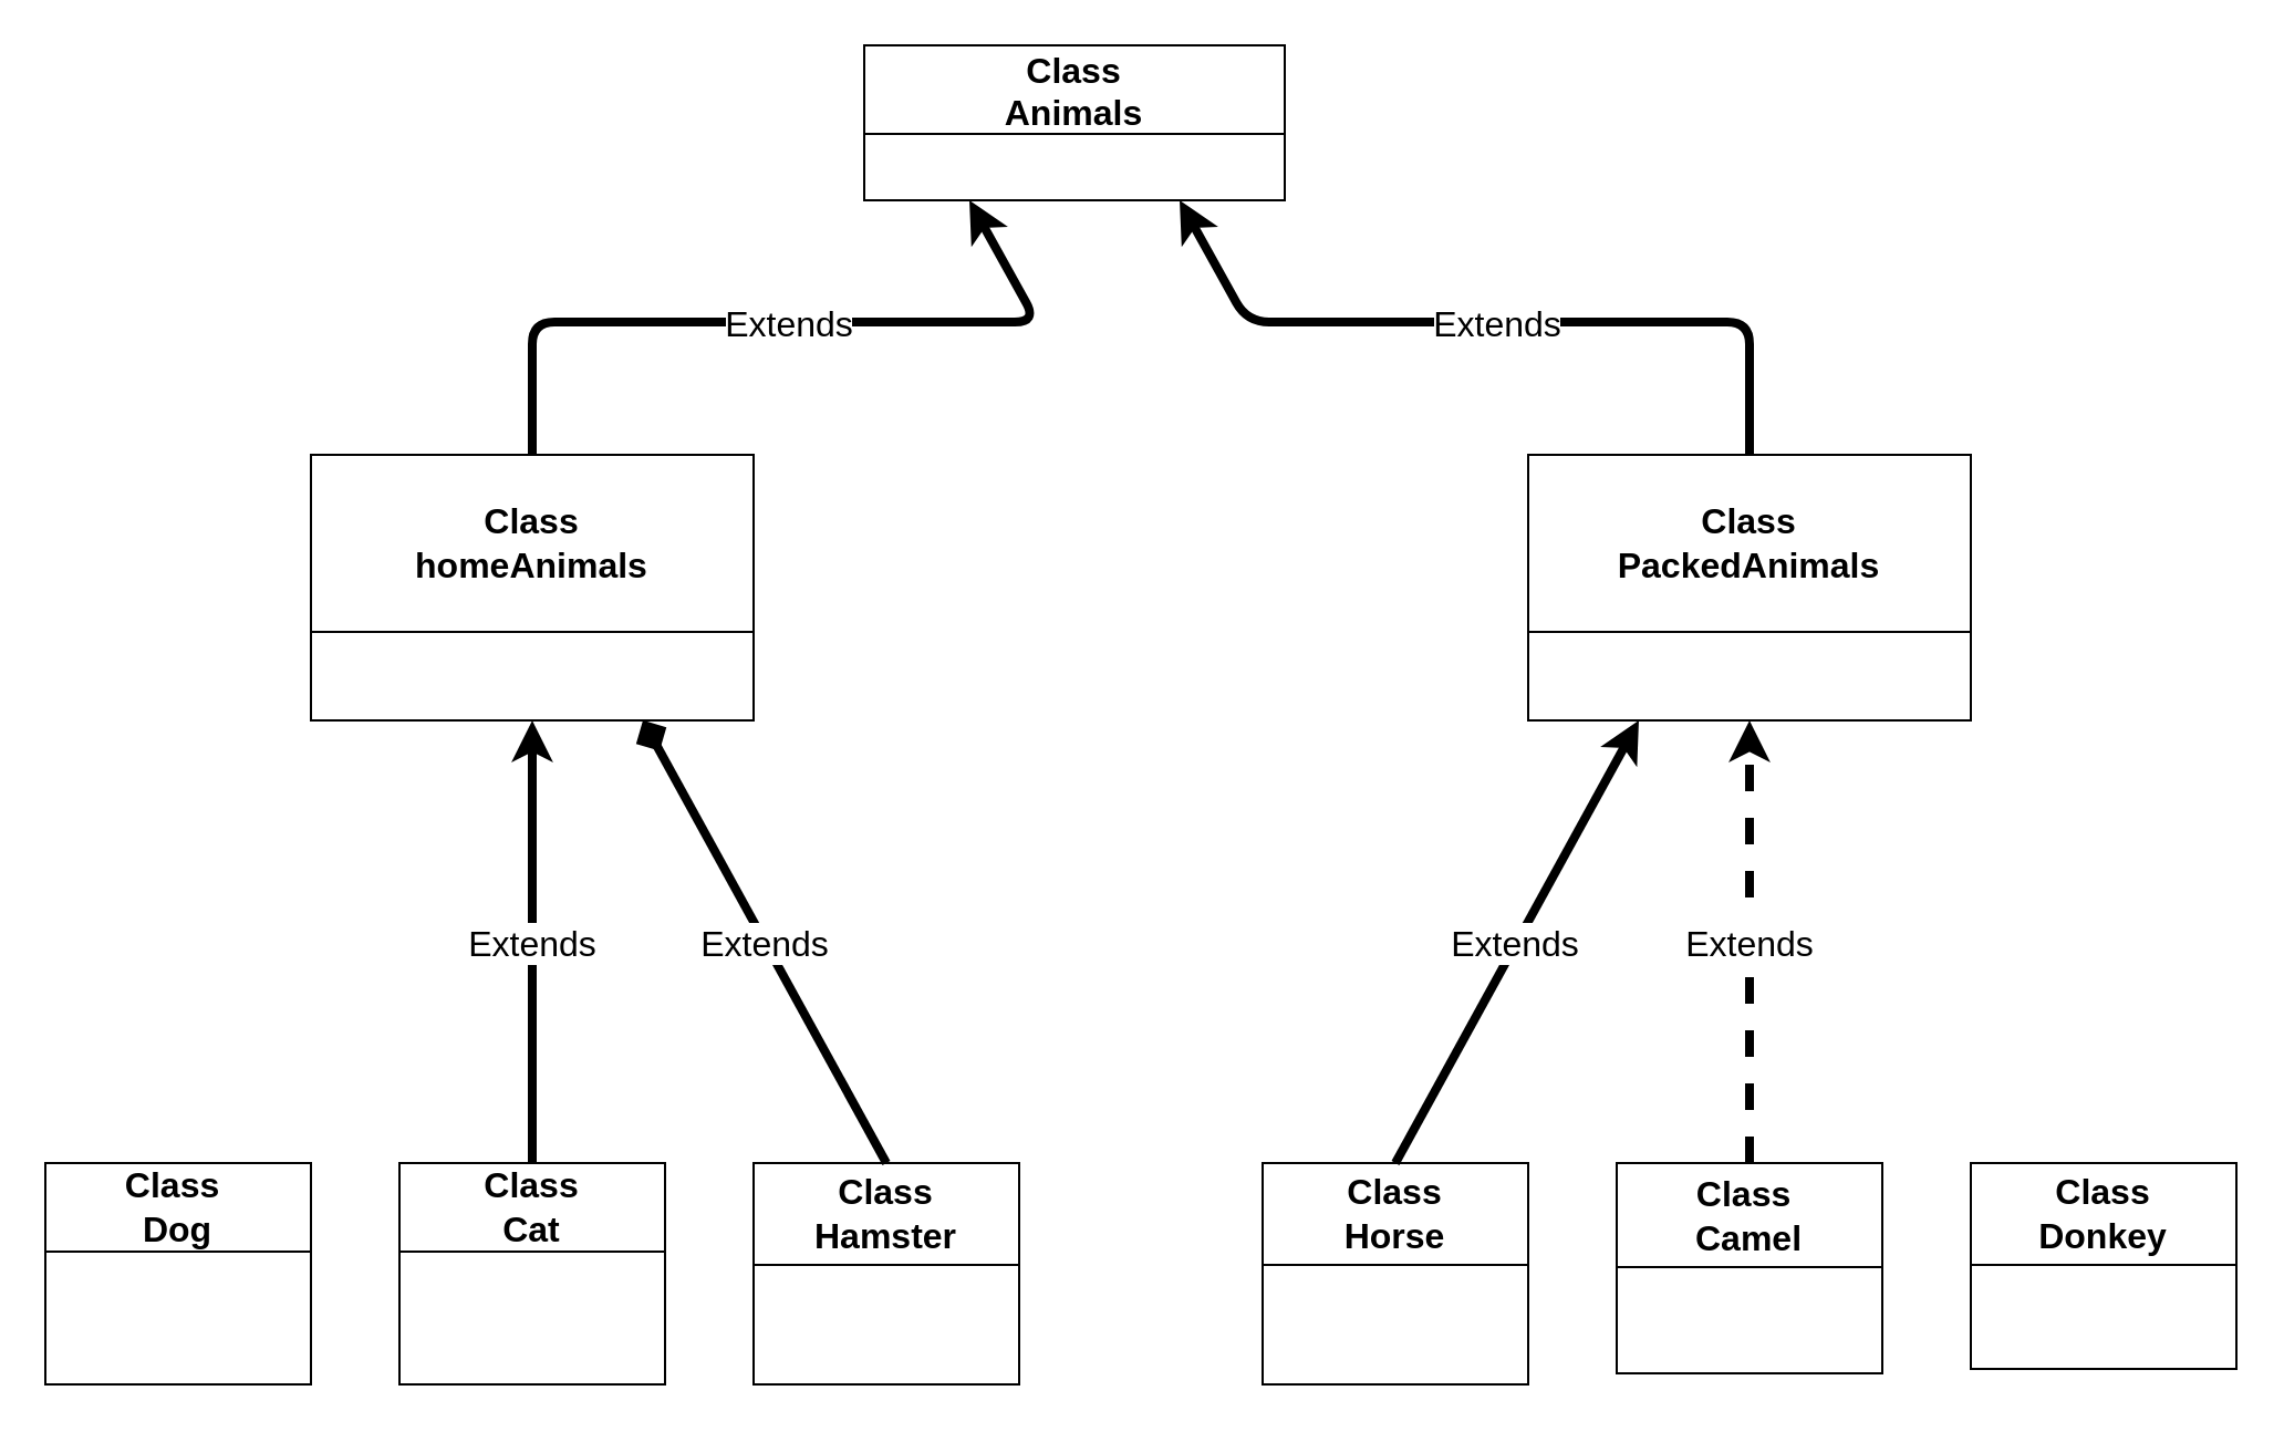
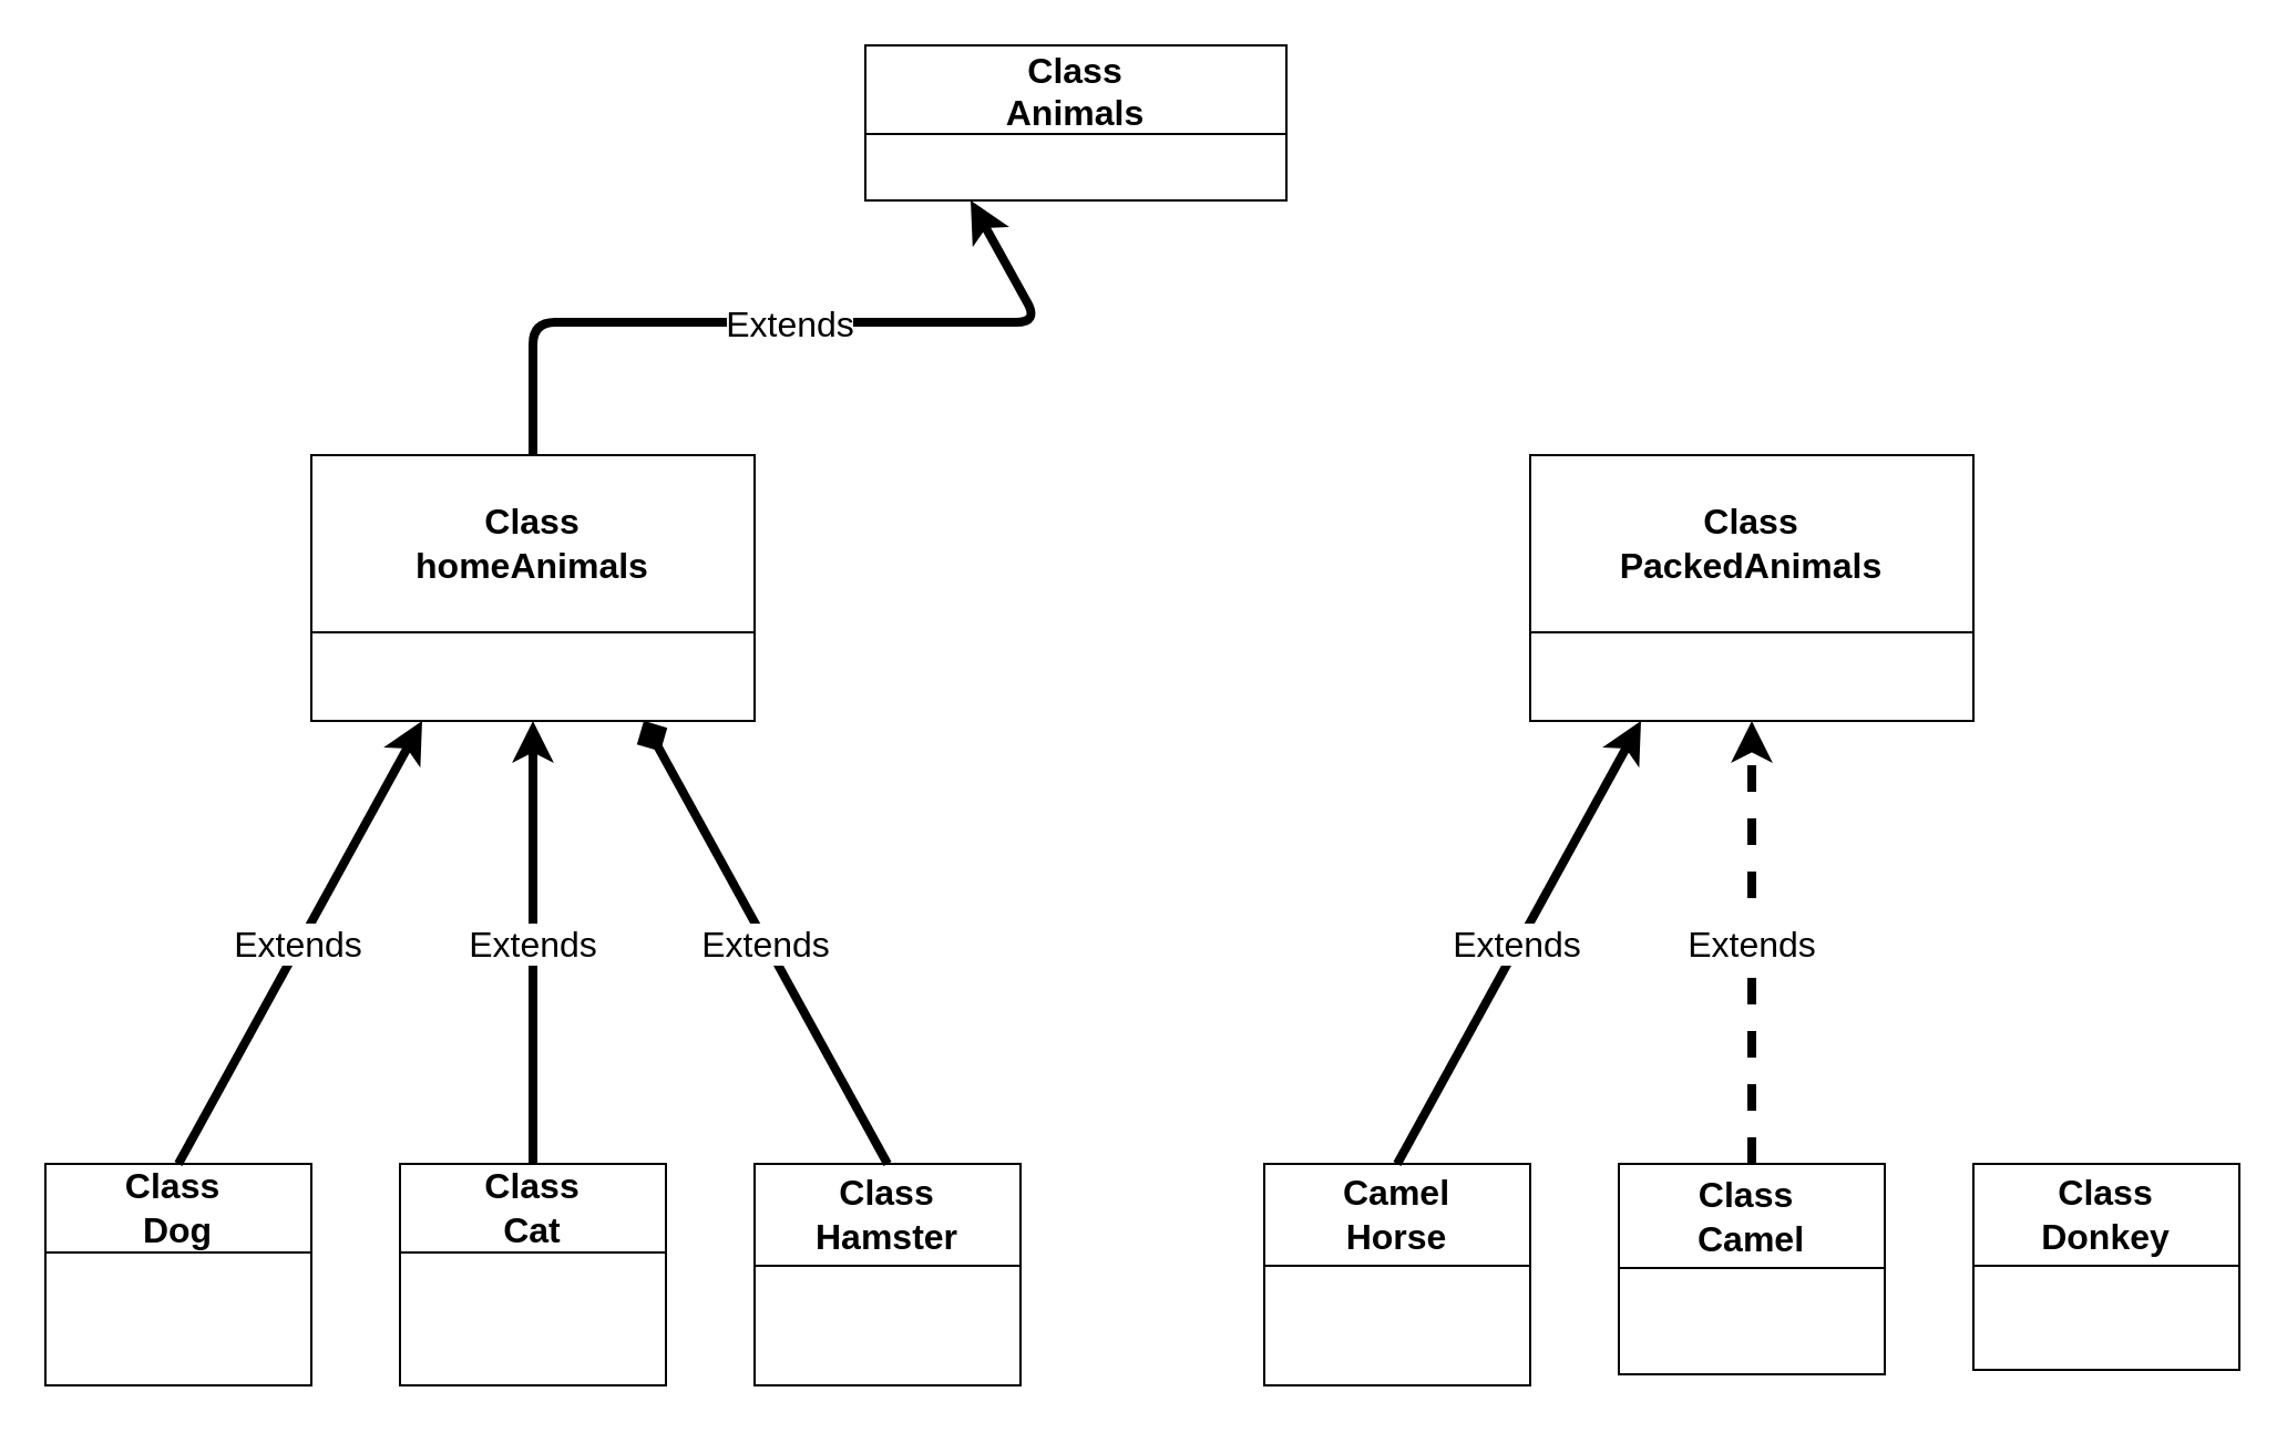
  <mxCell id="0" />
  <mxCell id="1" parent="0" />
  <mxCell id="2" value="Class&#10;Animals" style="swimlane;fontSize=16;startSize=40;" vertex="1" parent="1"><mxGeometry x="390" y="20" width="190" height="70" as="geometry" /></mxCell>
  <mxCell id="3" value="&lt;font style=&quot;font-size: 16px;&quot;&gt;Class&lt;br&gt;homeAnimals&lt;br&gt;&lt;/font&gt;" style="swimlane;whiteSpace=wrap;html=1;startSize=80;" vertex="1" parent="1"><mxGeometry x="140" y="205" width="200" height="120" as="geometry" /></mxCell>
  <mxCell id="4" value="&lt;font style=&quot;font-size: 16px;&quot;&gt;Class&lt;br&gt;Hamster&lt;/font&gt;" style="swimlane;whiteSpace=wrap;html=1;startSize=46;" vertex="1" parent="1"><mxGeometry x="340" y="525" width="120" height="100" as="geometry" /></mxCell>
  <mxCell id="5" value="&lt;font style=&quot;font-size: 16px;&quot;&gt;Class&lt;br&gt;PackedAnimals&lt;br&gt;&lt;/font&gt;" style="swimlane;whiteSpace=wrap;html=1;startSize=80;" vertex="1" parent="1"><mxGeometry x="690" y="205" width="200" height="120" as="geometry" /></mxCell>
  <mxCell id="6" value="&lt;font style=&quot;font-size: 16px;&quot;&gt;Class&amp;nbsp;&lt;br&gt;Dog&lt;/font&gt;" style="swimlane;whiteSpace=wrap;html=1;startSize=40;" vertex="1" parent="1"><mxGeometry x="20" y="525" width="120" height="100" as="geometry" /></mxCell>
  <mxCell id="7" value="&lt;font style=&quot;font-size: 16px;&quot;&gt;Class&lt;br&gt;Cat&lt;/font&gt;" style="swimlane;whiteSpace=wrap;html=1;startSize=40;" vertex="1" parent="1"><mxGeometry x="180" y="525" width="120" height="100" as="geometry" /></mxCell>
  <mxCell id="8" value="&lt;font style=&quot;font-size: 16px;&quot;&gt;Class&lt;br&gt;Donkey&lt;/font&gt;" style="swimlane;whiteSpace=wrap;html=1;startSize=46;" vertex="1" parent="1"><mxGeometry x="890" y="525" width="120" height="93" as="geometry" /></mxCell>
  <mxCell id="9" value="&lt;font style=&quot;font-size: 16px;&quot;&gt;Class&amp;nbsp;&lt;br&gt;Camel&lt;/font&gt;" style="swimlane;whiteSpace=wrap;html=1;startSize=47;" vertex="1" parent="1"><mxGeometry x="730" y="525" width="120" height="95" as="geometry" /></mxCell>
- <mxCell id="10" value="&lt;font style=&quot;font-size: 16px;&quot;&gt;Class&lt;br&gt;Horse&lt;/font&gt;" style="swimlane;whiteSpace=wrap;html=1;startSize=46;" vertex="1" parent="1"><mxGeometry x="570" y="525" width="120" height="100" as="geometry" /></mxCell>
+ <mxCell id="10" value="&lt;font style=&quot;font-size: 16px;&quot;&gt;Camel&lt;br&gt;Horse&lt;/font&gt;" style="swimlane;whiteSpace=wrap;html=1;startSize=46;" vertex="1" parent="1"><mxGeometry x="570" y="525" width="120" height="100" as="geometry" /></mxCell>
+ <mxCell id="11" value="" style="endArrow=classic;html=1;fontSize=16;entryX=0.25;entryY=1;entryDx=0;entryDy=0;exitX=0.5;exitY=0;exitDx=0;exitDy=0;strokeWidth=4;" edge="1" parent="1" source="6" target="3"><mxGeometry relative="1" as="geometry"><mxPoint x="50" y="445" as="sourcePoint" /><mxPoint x="150" y="445" as="targetPoint" /></mxGeometry></mxCell>
+ <mxCell id="12" value="Extends" style="edgeLabel;resizable=0;html=1;align=center;verticalAlign=middle;fontSize=16;" connectable="0" vertex="1" parent="11"><mxGeometry relative="1" as="geometry"><mxPoint x="-1" as="offset" /></mxGeometry></mxCell>
  <mxCell id="13" value="" style="endArrow=classic;html=1;fontSize=16;entryX=0.25;entryY=1;entryDx=0;entryDy=0;exitX=0.5;exitY=0;exitDx=0;exitDy=0;jumpSize=14;endFill=1;strokeWidth=4;" edge="1" parent="1"><mxGeometry relative="1" as="geometry"><mxPoint x="630" y="525" as="sourcePoint" /><mxPoint x="740" y="325" as="targetPoint" /></mxGeometry></mxCell>
  <mxCell id="14" value="Extends" style="edgeLabel;resizable=0;html=1;align=center;verticalAlign=middle;fontSize=16;" connectable="0" vertex="1" parent="13"><mxGeometry relative="1" as="geometry"><mxPoint x="-1" as="offset" /></mxGeometry></mxCell>
  <mxCell id="15" value="" style="endArrow=classic;html=1;fontSize=16;entryX=0.5;entryY=1;entryDx=0;entryDy=0;exitX=0.5;exitY=0;exitDx=0;exitDy=0;strokeWidth=4;" edge="1" parent="1" target="3"><mxGeometry relative="1" as="geometry"><mxPoint x="240" y="525" as="sourcePoint" /><mxPoint x="350" y="325" as="targetPoint" /></mxGeometry></mxCell>
  <mxCell id="16" value="Extends" style="edgeLabel;resizable=0;html=1;align=center;verticalAlign=middle;fontSize=16;" connectable="0" vertex="1" parent="15"><mxGeometry relative="1" as="geometry"><mxPoint x="-1" as="offset" /></mxGeometry></mxCell>
  <mxCell id="17" value="" style="endArrow=classic;html=1;fontSize=16;entryX=0.5;entryY=1;entryDx=0;entryDy=0;exitX=0.5;exitY=0;exitDx=0;exitDy=0;endFill=1;strokeWidth=4;dashed=1;" edge="1" parent="1" source="9" target="5"><mxGeometry relative="1" as="geometry"><mxPoint x="780" y="525" as="sourcePoint" /><mxPoint x="890" y="325" as="targetPoint" /></mxGeometry></mxCell>
  <mxCell id="18" value="Extends" style="edgeLabel;resizable=0;html=1;align=center;verticalAlign=middle;fontSize=16;" connectable="0" vertex="1" parent="17"><mxGeometry relative="1" as="geometry"><mxPoint x="-1" as="offset" /></mxGeometry></mxCell>
  <mxCell id="19" value="" style="endArrow=diamond;html=1;fontSize=16;entryX=0.75;entryY=1;entryDx=0;entryDy=0;exitX=0.5;exitY=0;exitDx=0;exitDy=0;strokeWidth=4;" edge="1" parent="1" source="4" target="3"><mxGeometry relative="1" as="geometry"><mxPoint x="394" y="525" as="sourcePoint" /><mxPoint x="504" y="325" as="targetPoint" /></mxGeometry></mxCell>
  <mxCell id="20" value="Extends" style="edgeLabel;resizable=0;html=1;align=center;verticalAlign=middle;fontSize=16;" connectable="0" vertex="1" parent="19"><mxGeometry relative="1" as="geometry"><mxPoint x="-1" as="offset" /></mxGeometry></mxCell>
  <mxCell id="21" value="" style="endArrow=classic;html=1;fontSize=16;entryX=0.25;entryY=1;entryDx=0;entryDy=0;exitX=0.5;exitY=0;exitDx=0;exitDy=0;strokeWidth=4;" edge="1" parent="1" source="3" target="2"><mxGeometry relative="1" as="geometry"><mxPoint x="230" y="145" as="sourcePoint" /><mxPoint x="430" y="145" as="targetPoint" /><Array as="points"><mxPoint x="240" y="145" /><mxPoint x="468" y="145" /></Array></mxGeometry></mxCell>
  <mxCell id="22" value="Extends" style="edgeLabel;resizable=0;html=1;align=center;verticalAlign=middle;fontSize=16;" connectable="0" vertex="1" parent="21"><mxGeometry relative="1" as="geometry" /></mxCell>
- <mxCell id="23" value="" style="endArrow=classic;html=1;fontSize=16;entryX=0.75;entryY=1;entryDx=0;entryDy=0;exitX=0.5;exitY=0;exitDx=0;exitDy=0;strokeWidth=4;rounded=1;" edge="1" parent="1" source="5" target="2"><mxGeometry relative="1" as="geometry"><mxPoint x="790" y="195" as="sourcePoint" /><mxPoint x="1017.5" y="85" as="targetPoint" /><Array as="points"><mxPoint x="790" y="145" /><mxPoint x="563" y="145" /></Array></mxGeometry></mxCell>
- <mxCell id="24" value="Extends" style="edgeLabel;resizable=0;html=1;align=center;verticalAlign=middle;fontSize=16;" connectable="0" vertex="1" parent="23"><mxGeometry relative="1" as="geometry" /></mxCell>
